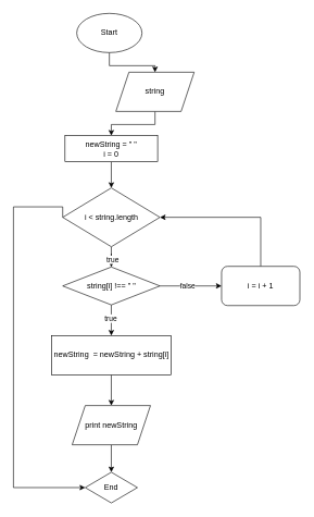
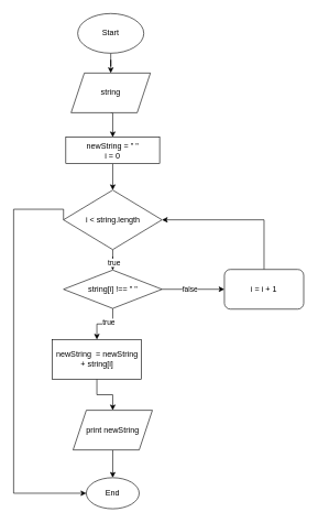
  <mxCell id="0" />
  <mxCell id="1" parent="0" />
  <mxCell id="2" value="" style="edgeStyle=orthogonalEdgeStyle;rounded=0;orthogonalLoop=1;jettySize=auto;html=1;" edge="1" parent="1" source="3" target="23"><mxGeometry relative="1" as="geometry" /></mxCell>
  <mxCell id="3" value="Start" style="ellipse;whiteSpace=wrap;html=1;" parent="1" vertex="1"><mxGeometry x="117" y="20" width="100" height="60" as="geometry" /></mxCell>
  <mxCell id="4" value="" style="edgeStyle=orthogonalEdgeStyle;rounded=0;orthogonalLoop=1;jettySize=auto;html=1;" parent="1" source="5" target="9" edge="1"><mxGeometry relative="1" as="geometry" /></mxCell>
  <mxCell id="5" value="newString = &quot; &quot;&lt;br&gt;i = 0" style="rounded=0;whiteSpace=wrap;html=1;" parent="1" vertex="1"><mxGeometry x="99" y="207" width="142" height="40" as="geometry" /></mxCell>
  <mxCell id="6" value="" style="edgeStyle=orthogonalEdgeStyle;rounded=0;orthogonalLoop=1;jettySize=auto;html=1;" parent="1" source="9" target="14" edge="1"><mxGeometry relative="1" as="geometry" /></mxCell>
  <mxCell id="7" value="true" style="edgeLabel;html=1;align=center;verticalAlign=middle;resizable=0;points=[];" parent="6" vertex="1" connectable="0"><mxGeometry x="-0.15" y="-1" relative="1" as="geometry"><mxPoint as="offset" /></mxGeometry></mxCell>
  <mxCell id="8" style="edgeStyle=orthogonalEdgeStyle;rounded=0;orthogonalLoop=1;jettySize=auto;html=1;exitX=0;exitY=0.5;exitDx=0;exitDy=0;entryX=0;entryY=0.5;entryDx=0;entryDy=0;" parent="1" source="9" target="21" edge="1"><mxGeometry relative="1" as="geometry"><Array as="points"><mxPoint x="20" y="316" /><mxPoint x="20" y="746" /></Array></mxGeometry></mxCell>
  <mxCell id="9" value="i &amp;lt; string.length" style="rhombus;whiteSpace=wrap;html=1;rounded=0;" parent="1" vertex="1"><mxGeometry x="95.5" y="287" width="149" height="90" as="geometry" /></mxCell>
  <mxCell id="10" value="" style="edgeStyle=orthogonalEdgeStyle;rounded=0;orthogonalLoop=1;jettySize=auto;html=1;" parent="1" source="14" target="16" edge="1"><mxGeometry relative="1" as="geometry" /></mxCell>
  <mxCell id="11" value="true" style="edgeLabel;html=1;align=center;verticalAlign=middle;resizable=0;points=[];" parent="10" vertex="1" connectable="0"><mxGeometry x="-0.143" y="-2" relative="1" as="geometry"><mxPoint as="offset" /></mxGeometry></mxCell>
  <mxCell id="12" value="" style="edgeStyle=orthogonalEdgeStyle;rounded=0;orthogonalLoop=1;jettySize=auto;html=1;" parent="1" source="14" target="18" edge="1"><mxGeometry relative="1" as="geometry" /></mxCell>
  <mxCell id="13" value="false" style="edgeLabel;html=1;align=center;verticalAlign=middle;resizable=0;points=[];" parent="12" vertex="1" connectable="0"><mxGeometry x="-0.115" relative="1" as="geometry"><mxPoint as="offset" /></mxGeometry></mxCell>
  <mxCell id="14" value="string[i] !== &quot; &quot;" style="rhombus;whiteSpace=wrap;html=1;rounded=0;" parent="1" vertex="1"><mxGeometry x="95.5" y="408" width="149" height="58" as="geometry" /></mxCell>
  <mxCell id="15" value="" style="edgeStyle=orthogonalEdgeStyle;rounded=0;orthogonalLoop=1;jettySize=auto;html=1;" parent="1" source="16" target="20" edge="1"><mxGeometry relative="1" as="geometry" /></mxCell>
- <mxCell id="16" value="newString&amp;nbsp; = newString + string[i]" style="whiteSpace=wrap;html=1;rounded=0;" parent="1" vertex="1"><mxGeometry x="78.5" y="513" width="183" height="60" as="geometry" /></mxCell>
+ <mxCell id="16" value="newString&amp;nbsp; = newString + string[i]" style="whiteSpace=wrap;html=1;rounded=0;" parent="1" vertex="1"><mxGeometry x="78.5" y="513" width="135" height="60" as="geometry" /></mxCell>
  <mxCell id="17" style="edgeStyle=orthogonalEdgeStyle;rounded=0;orthogonalLoop=1;jettySize=auto;html=1;exitX=0.5;exitY=0;exitDx=0;exitDy=0;entryX=1;entryY=0.5;entryDx=0;entryDy=0;" parent="1" source="18" target="9" edge="1"><mxGeometry relative="1" as="geometry" /></mxCell>
  <mxCell id="18" value="i = i + 1" style="whiteSpace=wrap;html=1;rounded=1;" parent="1" vertex="1"><mxGeometry x="339" y="407" width="120" height="60" as="geometry" /></mxCell>
  <mxCell id="19" value="" style="edgeStyle=orthogonalEdgeStyle;rounded=0;orthogonalLoop=1;jettySize=auto;html=1;" parent="1" source="20" target="21" edge="1"><mxGeometry relative="1" as="geometry" /></mxCell>
  <mxCell id="20" value="print newString" style="shape=parallelogram;perimeter=parallelogramPerimeter;whiteSpace=wrap;html=1;fixedSize=1;rounded=0;" parent="1" vertex="1"><mxGeometry x="110" y="620" width="120" height="60" as="geometry" /></mxCell>
- <mxCell id="21" value="End" style="rhombus;whiteSpace=wrap;html=1;" parent="1" vertex="1"><mxGeometry x="130" y="722" width="80" height="47" as="geometry" /></mxCell>
+ <mxCell id="21" value="End" style="ellipse;whiteSpace=wrap;html=1;rounded=0;" parent="1" vertex="1"><mxGeometry x="130" y="722" width="80" height="47" as="geometry" /></mxCell>
  <mxCell id="22" style="edgeStyle=orthogonalEdgeStyle;rounded=0;orthogonalLoop=1;jettySize=auto;html=1;exitX=0.5;exitY=1;exitDx=0;exitDy=0;entryX=0.5;entryY=0;entryDx=0;entryDy=0;" edge="1" parent="1" source="23" target="5"><mxGeometry relative="1" as="geometry" /></mxCell>
- <mxCell id="23" value="string" style="shape=parallelogram;perimeter=parallelogramPerimeter;whiteSpace=wrap;html=1;fixedSize=1;" vertex="1" parent="1"><mxGeometry x="177" y="110" width="120" height="60" as="geometry" /></mxCell>
+ <mxCell id="23" value="string" style="shape=parallelogram;perimeter=parallelogramPerimeter;whiteSpace=wrap;html=1;fixedSize=1;" vertex="1" parent="1"><mxGeometry x="107" y="110" width="120" height="60" as="geometry" /></mxCell>
